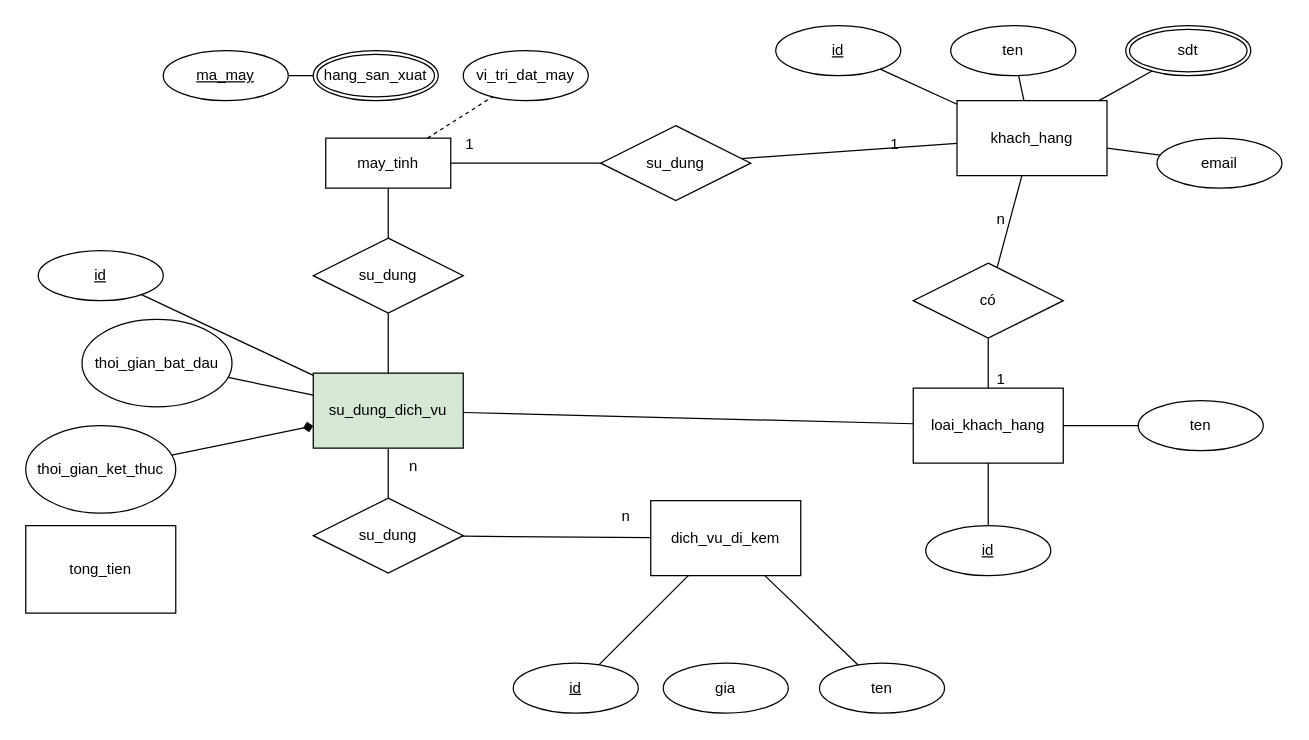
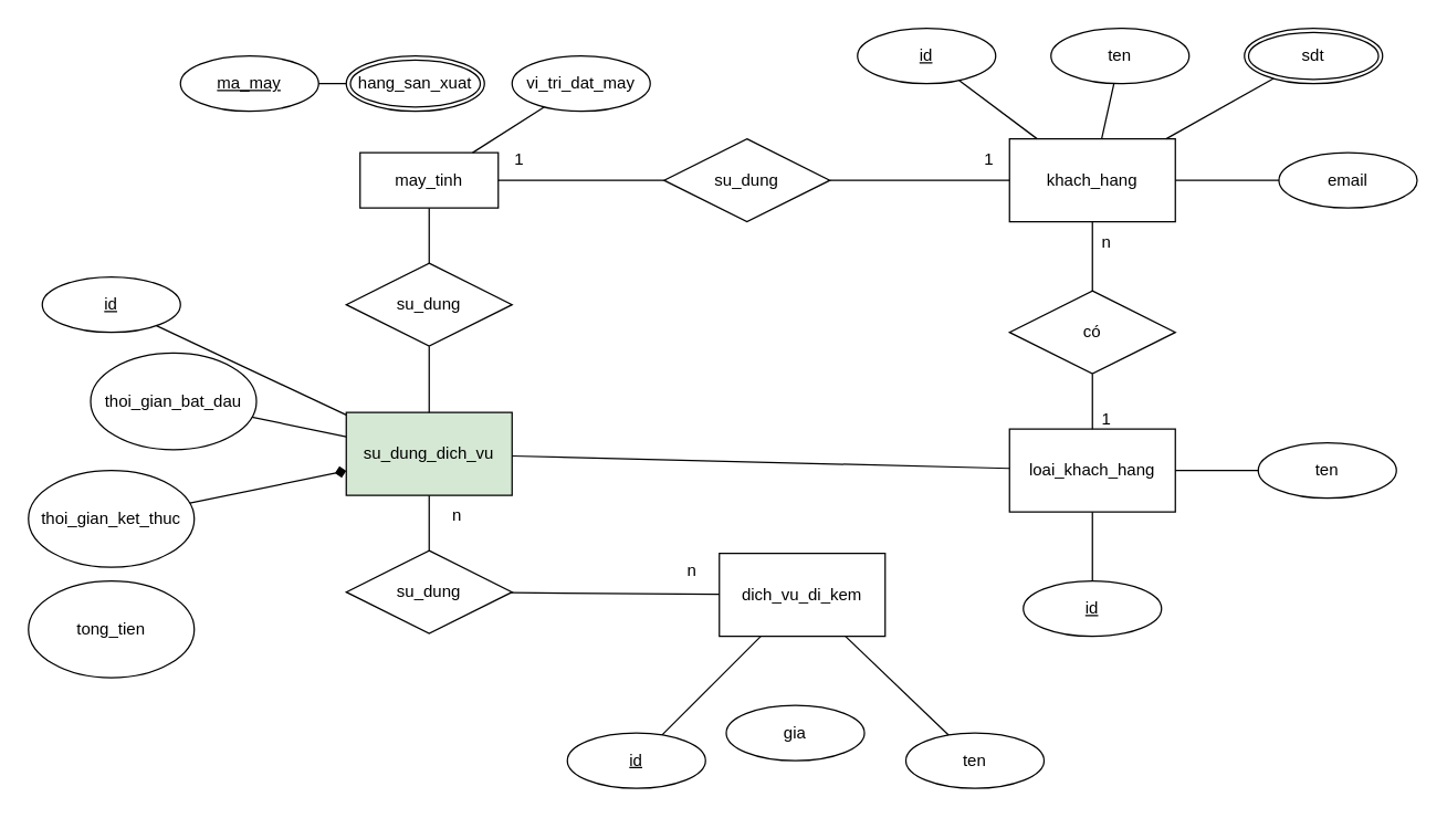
  <mxCell id="0" />
  <mxCell id="1" parent="0" />
  <mxCell id="2" value="may_tinh" style="whiteSpace=wrap;html=1;align=center;" vertex="1" parent="1"><mxGeometry x="260" y="110" width="100" height="40" as="geometry" /></mxCell>
  <mxCell id="3" value="ma_may" style="ellipse;whiteSpace=wrap;html=1;align=center;fontStyle=4;" vertex="1" parent="1"><mxGeometry x="130" y="40" width="100" height="40" as="geometry" /></mxCell>
  <mxCell id="4" value="vi_tri_dat_may" style="ellipse;whiteSpace=wrap;html=1;align=center;" vertex="1" parent="1"><mxGeometry x="370" y="40" width="100" height="40" as="geometry" /></mxCell>
  <mxCell id="5" value="" style="endArrow=none;html=1;rounded=0;" edge="1" parent="1" source="3" target="52"><mxGeometry relative="1" as="geometry"><mxPoint x="580" y="300" as="sourcePoint" /><mxPoint x="740" y="300" as="targetPoint" /></mxGeometry></mxCell>
- <mxCell id="6" value="" style="endArrow=none;html=1;rounded=0;dashed=1;" edge="1" parent="1" source="2" target="4"><mxGeometry relative="1" as="geometry"><mxPoint x="324" y="108" as="sourcePoint" /><mxPoint x="393" y="160" as="targetPoint" /></mxGeometry></mxCell>
+ <mxCell id="6" value="" style="endArrow=none;html=1;rounded=0;" edge="1" parent="1" source="2" target="4"><mxGeometry relative="1" as="geometry"><mxPoint x="324" y="108" as="sourcePoint" /><mxPoint x="393" y="160" as="targetPoint" /></mxGeometry></mxCell>
  <mxCell id="7" value="loai_khach_hang" style="whiteSpace=wrap;html=1;" vertex="1" parent="1"><mxGeometry x="730" y="310" width="120" height="60" as="geometry" /></mxCell>
  <mxCell id="8" value="id" style="ellipse;whiteSpace=wrap;html=1;align=center;fontStyle=4;" vertex="1" parent="1"><mxGeometry x="740" y="420" width="100" height="40" as="geometry" /></mxCell>
  <mxCell id="9" value="ten" style="ellipse;whiteSpace=wrap;html=1;align=center;" vertex="1" parent="1"><mxGeometry x="910" y="320" width="100" height="40" as="geometry" /></mxCell>
  <mxCell id="10" value="" style="endArrow=none;html=1;rounded=0;" edge="1" parent="1" source="7" target="8"><mxGeometry relative="1" as="geometry"><mxPoint x="570" y="300" as="sourcePoint" /><mxPoint x="730" y="300" as="targetPoint" /></mxGeometry></mxCell>
  <mxCell id="11" value="" style="endArrow=none;html=1;rounded=0;" edge="1" parent="1" source="7" target="9"><mxGeometry relative="1" as="geometry"><mxPoint x="570" y="300" as="sourcePoint" /><mxPoint x="730" y="300" as="targetPoint" /></mxGeometry></mxCell>
- <mxCell id="12" value="khach_hang" style="whiteSpace=wrap;html=1;" vertex="1" parent="1"><mxGeometry x="765" y="80" width="120" height="60" as="geometry" /></mxCell>
+ <mxCell id="12" value="khach_hang" style="whiteSpace=wrap;html=1;" vertex="1" parent="1"><mxGeometry x="730" y="100" width="120" height="60" as="geometry" /></mxCell>
  <mxCell id="13" value="id" style="ellipse;whiteSpace=wrap;html=1;align=center;fontStyle=4;" vertex="1" parent="1"><mxGeometry x="620" y="20" width="100" height="40" as="geometry" /></mxCell>
  <mxCell id="14" value="ten" style="ellipse;whiteSpace=wrap;html=1;align=center;" vertex="1" parent="1"><mxGeometry x="760" y="20" width="100" height="40" as="geometry" /></mxCell>
  <mxCell id="15" value="email" style="ellipse;whiteSpace=wrap;html=1;align=center;" vertex="1" parent="1"><mxGeometry x="925" y="110" width="100" height="40" as="geometry" /></mxCell>
  <mxCell id="16" value="có" style="shape=rhombus;perimeter=rhombusPerimeter;whiteSpace=wrap;html=1;align=center;" vertex="1" parent="1"><mxGeometry x="730" y="210" width="120" height="60" as="geometry" /></mxCell>
  <mxCell id="17" value="" style="endArrow=none;html=1;rounded=0;" edge="1" parent="1" source="7" target="16"><mxGeometry relative="1" as="geometry"><mxPoint x="590" y="220" as="sourcePoint" /><mxPoint x="750" y="220" as="targetPoint" /></mxGeometry></mxCell>
  <mxCell id="18" value="" style="endArrow=none;html=1;rounded=0;" edge="1" parent="1" source="12" target="16"><mxGeometry relative="1" as="geometry"><mxPoint x="590" y="220" as="sourcePoint" /><mxPoint x="750" y="220" as="targetPoint" /></mxGeometry></mxCell>
  <mxCell id="19" value="1" style="text;html=1;align=center;verticalAlign=middle;resizable=0;points=[];autosize=1;strokeColor=none;fillColor=none;" vertex="1" parent="1"><mxGeometry x="785" y="288" width="30" height="30" as="geometry" /></mxCell>
  <mxCell id="20" value="n" style="text;html=1;align=center;verticalAlign=middle;resizable=0;points=[];autosize=1;strokeColor=none;fillColor=none;" vertex="1" parent="1"><mxGeometry x="785" y="160" width="30" height="30" as="geometry" /></mxCell>
  <mxCell id="21" value="" style="endArrow=none;html=1;rounded=0;" edge="1" parent="1" source="13" target="12"><mxGeometry relative="1" as="geometry"><mxPoint x="590" y="220" as="sourcePoint" /><mxPoint x="750" y="220" as="targetPoint" /></mxGeometry></mxCell>
  <mxCell id="22" value="" style="endArrow=none;html=1;rounded=0;" edge="1" parent="1" source="12" target="14"><mxGeometry relative="1" as="geometry"><mxPoint x="704" y="68" as="sourcePoint" /><mxPoint x="760" y="110" as="targetPoint" /></mxGeometry></mxCell>
  <mxCell id="23" value="" style="endArrow=none;html=1;rounded=0;" edge="1" parent="1" source="46" target="12"><mxGeometry relative="1" as="geometry"><mxPoint x="912.265" y="56.641" as="sourcePoint" /><mxPoint x="770" y="120" as="targetPoint" /></mxGeometry></mxCell>
  <mxCell id="24" value="" style="endArrow=none;html=1;rounded=0;" edge="1" parent="1" source="12" target="15"><mxGeometry relative="1" as="geometry"><mxPoint x="724" y="88" as="sourcePoint" /><mxPoint x="780" y="130" as="targetPoint" /></mxGeometry></mxCell>
  <mxCell id="25" value="dich_vu_di_kem" style="whiteSpace=wrap;html=1;" vertex="1" parent="1"><mxGeometry x="520" y="400" width="120" height="60" as="geometry" /></mxCell>
- <mxCell id="26" value="gia" style="ellipse;whiteSpace=wrap;html=1;align=center;" vertex="1" parent="1"><mxGeometry x="530" y="530" width="100" height="40" as="geometry" /></mxCell>
+ <mxCell id="26" value="gia" style="ellipse;whiteSpace=wrap;html=1;align=center;" vertex="1" parent="1"><mxGeometry x="525" y="510" width="100" height="40" as="geometry" /></mxCell>
  <mxCell id="27" value="ten" style="ellipse;whiteSpace=wrap;html=1;align=center;" vertex="1" parent="1"><mxGeometry x="655" y="530" width="100" height="40" as="geometry" /></mxCell>
  <mxCell id="28" value="id" style="ellipse;whiteSpace=wrap;html=1;align=center;fontStyle=4;" vertex="1" parent="1"><mxGeometry x="410" y="530" width="100" height="40" as="geometry" /></mxCell>
  <mxCell id="29" value="" style="endArrow=none;html=1;rounded=0;" edge="1" parent="1" source="28" target="25"><mxGeometry relative="1" as="geometry"><mxPoint x="480" y="220" as="sourcePoint" /><mxPoint x="640" y="220" as="targetPoint" /></mxGeometry></mxCell>
  <mxCell id="30" value="" style="endArrow=none;html=1;rounded=0;" edge="1" parent="1" source="27" target="25"><mxGeometry relative="1" as="geometry"><mxPoint x="340" y="432" as="sourcePoint" /><mxPoint x="397" y="380" as="targetPoint" /></mxGeometry></mxCell>
  <mxCell id="31" value="su_dung" style="shape=rhombus;perimeter=rhombusPerimeter;whiteSpace=wrap;html=1;align=center;" vertex="1" parent="1"><mxGeometry x="480" y="100" width="120" height="60" as="geometry" /></mxCell>
  <mxCell id="32" value="" style="endArrow=none;html=1;rounded=0;" edge="1" parent="1" source="2" target="31"><mxGeometry relative="1" as="geometry"><mxPoint x="470" y="190" as="sourcePoint" /><mxPoint x="630" y="190" as="targetPoint" /></mxGeometry></mxCell>
  <mxCell id="33" value="" style="endArrow=none;html=1;rounded=0;" edge="1" parent="1" source="31" target="12"><mxGeometry relative="1" as="geometry"><mxPoint x="360" y="140" as="sourcePoint" /><mxPoint x="490" y="140" as="targetPoint" /></mxGeometry></mxCell>
  <mxCell id="34" value="1" style="text;html=1;align=center;verticalAlign=middle;resizable=0;points=[];autosize=1;strokeColor=none;fillColor=none;" vertex="1" parent="1"><mxGeometry x="360" y="100" width="30" height="30" as="geometry" /></mxCell>
  <mxCell id="35" value="1" style="text;html=1;align=center;verticalAlign=middle;resizable=0;points=[];autosize=1;strokeColor=none;fillColor=none;" vertex="1" parent="1"><mxGeometry x="700" y="100" width="30" height="30" as="geometry" /></mxCell>
  <mxCell id="36" value="su_dung_dich_vu" style="whiteSpace=wrap;html=1;fillColor=#d5e8d4;" vertex="1" parent="1"><mxGeometry x="250" y="298" width="120" height="60" as="geometry" /></mxCell>
  <mxCell id="37" value="id" style="ellipse;whiteSpace=wrap;html=1;align=center;fontStyle=4;" vertex="1" parent="1"><mxGeometry x="30" y="200" width="100" height="40" as="geometry" /></mxCell>
  <mxCell id="38" value="thoi_gian_bat_dau" style="ellipse;whiteSpace=wrap;html=1;align=center;" vertex="1" parent="1"><mxGeometry x="65" y="255" width="120" height="70" as="geometry" /></mxCell>
  <mxCell id="39" value="thoi_gian_ket_thuc" style="ellipse;whiteSpace=wrap;html=1;align=center;" vertex="1" parent="1"><mxGeometry x="20" y="340" width="120" height="70" as="geometry" /></mxCell>
- <mxCell id="40" value="tong_tien" style="whiteSpace=wrap;html=1;align=center;rounded=0;" vertex="1" parent="1"><mxGeometry x="20" y="420" width="120" height="70" as="geometry" /></mxCell>
+ <mxCell id="40" value="tong_tien" style="ellipse;whiteSpace=wrap;html=1;align=center;" vertex="1" parent="1"><mxGeometry x="20" y="420" width="120" height="70" as="geometry" /></mxCell>
  <mxCell id="41" value="su_dung" style="shape=rhombus;perimeter=rhombusPerimeter;whiteSpace=wrap;html=1;align=center;" vertex="1" parent="1"><mxGeometry x="250" y="190" width="120" height="60" as="geometry" /></mxCell>
  <mxCell id="42" value="" style="endArrow=none;html=1;rounded=0;" edge="1" parent="1" source="37" target="36"><mxGeometry relative="1" as="geometry"><mxPoint x="330" y="390" as="sourcePoint" /><mxPoint x="330" y="440" as="targetPoint" /></mxGeometry></mxCell>
  <mxCell id="43" value="" style="endArrow=none;html=1;rounded=0;" edge="1" parent="1" source="38" target="36"><mxGeometry relative="1" as="geometry"><mxPoint x="340" y="400" as="sourcePoint" /><mxPoint x="340" y="450" as="targetPoint" /></mxGeometry></mxCell>
  <mxCell id="44" value="" style="endArrow=diamond;html=1;rounded=0;" edge="1" parent="1" source="39" target="36"><mxGeometry relative="1" as="geometry"><mxPoint x="350" y="410" as="sourcePoint" /><mxPoint x="350" y="460" as="targetPoint" /></mxGeometry></mxCell>
  <mxCell id="45" value="" style="endArrow=none;html=1;rounded=0;" edge="1" parent="1" source="36" target="7"><mxGeometry relative="1" as="geometry"><mxPoint x="360" y="420" as="sourcePoint" /><mxPoint x="360" y="470" as="targetPoint" /></mxGeometry></mxCell>
  <mxCell id="46" value="sdt" style="ellipse;shape=doubleEllipse;margin=3;whiteSpace=wrap;html=1;align=center;" vertex="1" parent="1"><mxGeometry x="900" y="20" width="100" height="40" as="geometry" /></mxCell>
  <mxCell id="47" value="su_dung" style="shape=rhombus;perimeter=rhombusPerimeter;whiteSpace=wrap;html=1;align=center;" vertex="1" parent="1"><mxGeometry x="250" y="398" width="120" height="60" as="geometry" /></mxCell>
  <mxCell id="48" value="" style="endArrow=none;html=1;rounded=0;" edge="1" parent="1" source="36" target="47"><mxGeometry relative="1" as="geometry"><mxPoint x="500" y="270" as="sourcePoint" /><mxPoint x="660" y="270" as="targetPoint" /></mxGeometry></mxCell>
  <mxCell id="49" value="" style="endArrow=none;html=1;rounded=0;" edge="1" parent="1" source="25" target="47"><mxGeometry relative="1" as="geometry"><mxPoint x="322" y="370" as="sourcePoint" /><mxPoint x="340" y="415" as="targetPoint" /></mxGeometry></mxCell>
  <mxCell id="50" value="n" style="text;html=1;align=center;verticalAlign=middle;resizable=0;points=[];autosize=1;strokeColor=none;fillColor=none;" vertex="1" parent="1"><mxGeometry x="315" y="358" width="30" height="30" as="geometry" /></mxCell>
  <mxCell id="51" value="n" style="text;html=1;align=center;verticalAlign=middle;resizable=0;points=[];autosize=1;strokeColor=none;fillColor=none;" vertex="1" parent="1"><mxGeometry x="485" y="398" width="30" height="30" as="geometry" /></mxCell>
  <mxCell id="52" value="hang_san_xuat" style="ellipse;shape=doubleEllipse;margin=3;whiteSpace=wrap;html=1;align=center;" vertex="1" parent="1"><mxGeometry x="250" y="40" width="100" height="40" as="geometry" /></mxCell>
  <mxCell id="53" value="" style="endArrow=none;html=1;rounded=0;" edge="1" parent="1" source="2" target="41"><mxGeometry relative="1" as="geometry"><mxPoint x="430" y="230" as="sourcePoint" /><mxPoint x="590" y="230" as="targetPoint" /></mxGeometry></mxCell>
  <mxCell id="54" value="" style="endArrow=none;html=1;rounded=0;" edge="1" parent="1" source="41" target="36"><mxGeometry relative="1" as="geometry"><mxPoint x="430" y="230" as="sourcePoint" /><mxPoint x="590" y="230" as="targetPoint" /></mxGeometry></mxCell>
